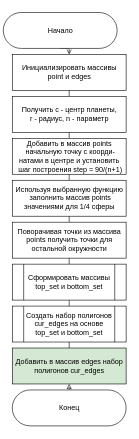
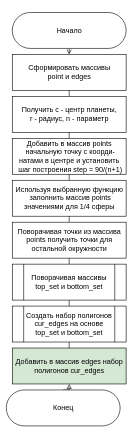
  <mxCell id="0" />
  <mxCell id="1" parent="0" />
  <mxCell id="2" style="edgeStyle=orthogonalEdgeStyle;rounded=0;orthogonalLoop=1;jettySize=auto;html=1;exitX=0.5;exitY=0.5;exitDx=0;exitDy=30;exitPerimeter=0;entryX=0.5;entryY=0;entryDx=0;entryDy=0;endArrow=open;endFill=0;" parent="1" source="3" target="4" edge="1"><mxGeometry relative="1" as="geometry" /></mxCell>
- <mxCell id="3" value="Начало" style="html=1;dashed=0;whitespace=wrap;shape=mxgraph.dfd.start" parent="1" vertex="1"><mxGeometry x="5" y="20" width="190" height="60" as="geometry" /></mxCell>
- <mxCell id="4" value="Инициализировать массивы&lt;br&gt;point и edges" style="html=1;dashed=0;whitespace=wrap;" parent="1" vertex="1"><mxGeometry x="20" y="90" width="190" height="60" as="geometry" /></mxCell>
+ <mxCell id="3" value="Начало" style="html=1;dashed=0;whitespace=wrap;shape=mxgraph.dfd.start" parent="1" vertex="1"><mxGeometry x="20" y="20" width="190" height="60" as="geometry" /></mxCell>
+ <mxCell id="4" value="Сформировать массивы&lt;br&gt;point и edges" style="html=1;dashed=0;whitespace=wrap;" parent="1" vertex="1"><mxGeometry x="20" y="90" width="190" height="60" as="geometry" /></mxCell>
  <mxCell id="5" style="edgeStyle=orthogonalEdgeStyle;rounded=0;orthogonalLoop=1;jettySize=auto;html=1;exitX=0.5;exitY=0;exitDx=0;exitDy=0;exitPerimeter=0;entryX=0.5;entryY=1;entryDx=0;entryDy=0;endArrow=none;endFill=0;" parent="1" target="4" edge="1"><mxGeometry relative="1" as="geometry"><mxPoint x="115" y="160" as="sourcePoint" /></mxGeometry></mxCell>
  <mxCell id="6" value="Получить с - центр планеты, &lt;br&gt;r - радиус, n - параметр" style="html=1;dashed=0;whitespace=wrap;" parent="1" vertex="1"><mxGeometry x="20" y="160" width="190" height="60" as="geometry" /></mxCell>
  <mxCell id="7" style="edgeStyle=orthogonalEdgeStyle;rounded=0;orthogonalLoop=1;jettySize=auto;html=1;exitX=0.5;exitY=0;exitDx=0;exitDy=0;entryX=0.5;entryY=1;entryDx=0;entryDy=0;endArrow=none;endFill=0;" parent="1" source="8" target="6" edge="1"><mxGeometry relative="1" as="geometry" /></mxCell>
  <mxCell id="8" value="Добавить в массив points&lt;br&gt;&amp;nbsp;начальную&amp;nbsp;точку с коорди-&lt;br&gt;натами в центре и установить&lt;br&gt;&amp;nbsp;шаг построения step = 90/(n+1)" style="html=1;dashed=0;whitespace=wrap;" parent="1" vertex="1"><mxGeometry x="20" y="230" width="190" height="60" as="geometry" /></mxCell>
  <mxCell id="9" style="edgeStyle=orthogonalEdgeStyle;rounded=0;orthogonalLoop=1;jettySize=auto;html=1;exitX=0.5;exitY=0;exitDx=0;exitDy=0;entryX=0.5;entryY=1;entryDx=0;entryDy=0;endArrow=none;endFill=0;" edge="1" parent="1" source="10" target="8"><mxGeometry relative="1" as="geometry" /></mxCell>
  <mxCell id="10" value="Используя выбранную&amp;nbsp;функцию&lt;br&gt;&amp;nbsp;заполнить массив points&lt;br&gt;значениями для 1/4 сферы" style="html=1;dashed=0;whitespace=wrap;" parent="1" vertex="1"><mxGeometry x="20" y="300" width="190" height="60" as="geometry" /></mxCell>
  <mxCell id="11" style="edgeStyle=orthogonalEdgeStyle;rounded=0;orthogonalLoop=1;jettySize=auto;html=1;exitX=0.5;exitY=0.5;exitDx=0;exitDy=-30;exitPerimeter=0;entryX=0.5;entryY=1;entryDx=0;entryDy=0;endArrow=classic;endFill=0;" edge="1" parent="1" source="12" target="18"><mxGeometry relative="1" as="geometry" /></mxCell>
- <mxCell id="12" value="Конец" style="html=1;dashed=0;whitespace=wrap;shape=mxgraph.dfd.start" parent="1" vertex="1"><mxGeometry x="20" y="650" width="190" height="60" as="geometry" /></mxCell>
+ <mxCell id="12" value="Конец" style="html=1;dashed=0;whitespace=wrap;shape=mxgraph.dfd.start" parent="1" vertex="1"><mxGeometry x="10" y="650" width="190" height="60" as="geometry" /></mxCell>
  <mxCell id="13" style="edgeStyle=orthogonalEdgeStyle;rounded=0;orthogonalLoop=1;jettySize=auto;html=1;exitX=0.5;exitY=0;exitDx=0;exitDy=0;entryX=0.5;entryY=1;entryDx=0;entryDy=0;endArrow=none;endFill=0;" edge="1" parent="1" source="15" target="20"><mxGeometry relative="1" as="geometry" /></mxCell>
  <mxCell id="14" style="edgeStyle=orthogonalEdgeStyle;rounded=0;orthogonalLoop=1;jettySize=auto;html=1;exitX=0.5;exitY=1;exitDx=0;exitDy=0;entryX=0.5;entryY=0;entryDx=0;entryDy=0;endArrow=none;endFill=0;" edge="1" parent="1" source="15" target="16"><mxGeometry relative="1" as="geometry" /></mxCell>
- <mxCell id="15" value="Сформировать массивы&lt;br&gt;top_set и bottom_set" style="shape=process;whiteSpace=wrap;html=1;backgroundOutline=1;" parent="1" vertex="1"><mxGeometry x="20" y="440" width="190" height="60" as="geometry" /></mxCell>
+ <mxCell id="15" value="Поворачивая массивы&lt;br&gt;top_set и bottom_set" style="shape=process;whiteSpace=wrap;html=1;backgroundOutline=1;" parent="1" vertex="1"><mxGeometry x="20" y="440" width="190" height="60" as="geometry" /></mxCell>
  <mxCell id="16" value="Создать набор полигонов&lt;br&gt;cur_edges на основе&lt;br&gt;top_set и bottom_set" style="shape=process;whiteSpace=wrap;html=1;backgroundOutline=1;" parent="1" vertex="1"><mxGeometry x="20" y="510" width="190" height="60" as="geometry" /></mxCell>
  <mxCell id="17" style="edgeStyle=orthogonalEdgeStyle;rounded=0;orthogonalLoop=1;jettySize=auto;html=1;exitX=0.5;exitY=0;exitDx=0;exitDy=0;entryX=0.5;entryY=1;entryDx=0;entryDy=0;endArrow=none;endFill=0;" edge="1" parent="1" source="18" target="16"><mxGeometry relative="1" as="geometry" /></mxCell>
  <mxCell id="18" value="Добавить в массив edges набор&lt;br&gt;полигонов cur_edges" style="html=1;dashed=0;whitespace=wrap;fillColor=#d5e8d4;" parent="1" vertex="1"><mxGeometry x="20" y="580" width="190" height="60" as="geometry" /></mxCell>
  <mxCell id="19" style="edgeStyle=orthogonalEdgeStyle;rounded=0;orthogonalLoop=1;jettySize=auto;html=1;exitX=0.5;exitY=0;exitDx=0;exitDy=0;entryX=0.5;entryY=1;entryDx=0;entryDy=0;endArrow=none;endFill=0;" edge="1" parent="1" source="20" target="10"><mxGeometry relative="1" as="geometry" /></mxCell>
  <mxCell id="20" value="Поворачивая точки из массива&lt;br&gt;points получить точки для&lt;br&gt;остальной окружности" style="html=1;dashed=0;whitespace=wrap;" vertex="1" parent="1"><mxGeometry x="20" y="370" width="190" height="60" as="geometry" /></mxCell>
